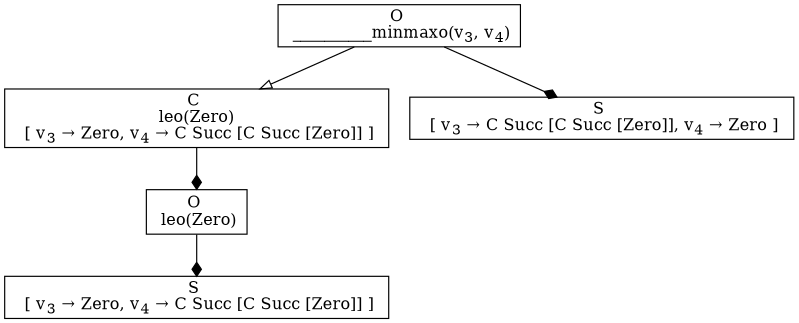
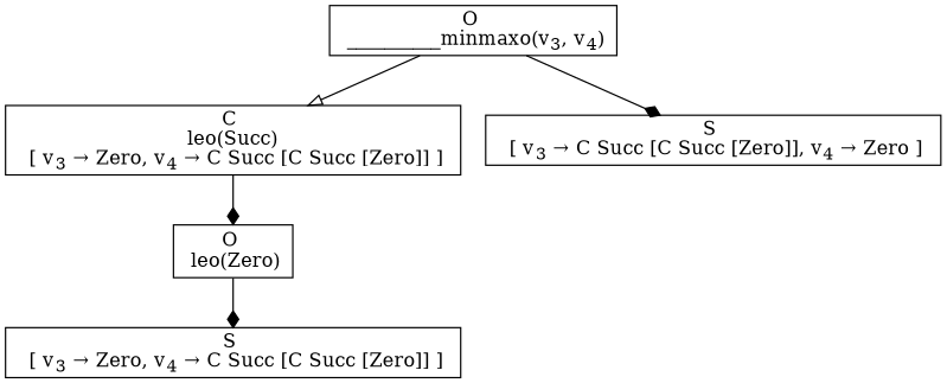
  digraph {
    rankdir=TB
    node [fillcolor=white shape=box style=filled]
    edge [arrowhead=diamond]
    n1 [label=<O <BR/> __________minmaxo(v<SUB>3</SUB>, v<SUB>4</SUB>)>]
-   n2 [label=<C <BR/> leo(Zero) <BR/>  [ v<SUB>3</SUB> &rarr; Zero, v<SUB>4</SUB> &rarr; C Succ [C Succ [Zero]] ] >]
+   n2 [label=<C <BR/> leo(Succ) <BR/>  [ v<SUB>3</SUB> &rarr; Zero, v<SUB>4</SUB> &rarr; C Succ [C Succ [Zero]] ] >]
    n3 [label=<S <BR/>  [ v<SUB>3</SUB> &rarr; C Succ [C Succ [Zero]], v<SUB>4</SUB> &rarr; Zero ] >]
    n4 [label=<O <BR/> leo(Zero)>]
    n5 [label=<S <BR/>  [ v<SUB>3</SUB> &rarr; Zero, v<SUB>4</SUB> &rarr; C Succ [C Succ [Zero]] ] >]
    n1 -> n2 [arrowhead=onormal]
    n1 -> n3
    n2 -> n4
    n4 -> n5
  }
